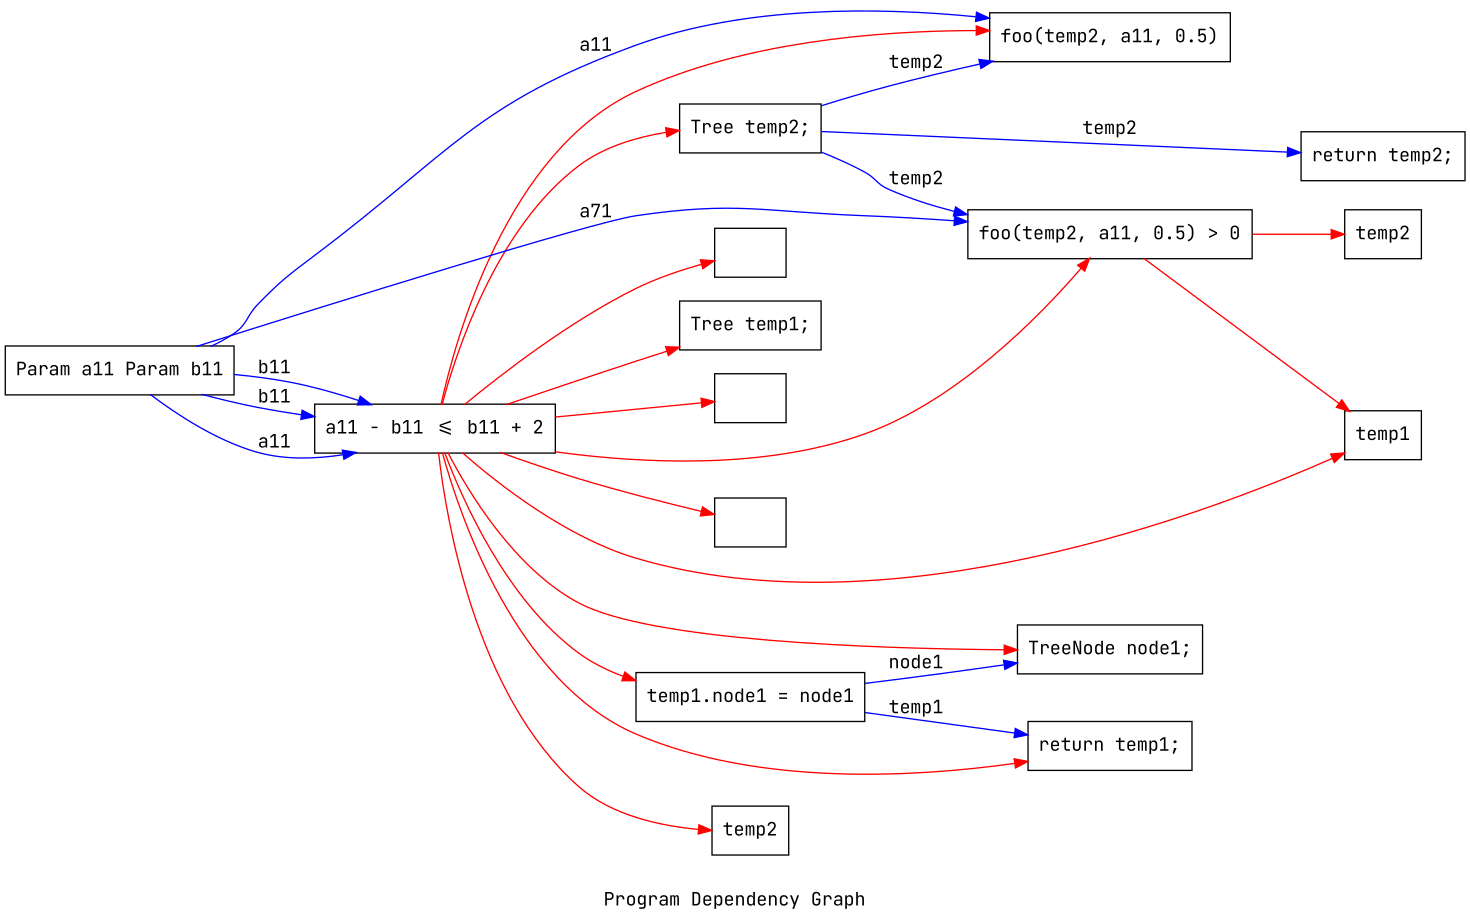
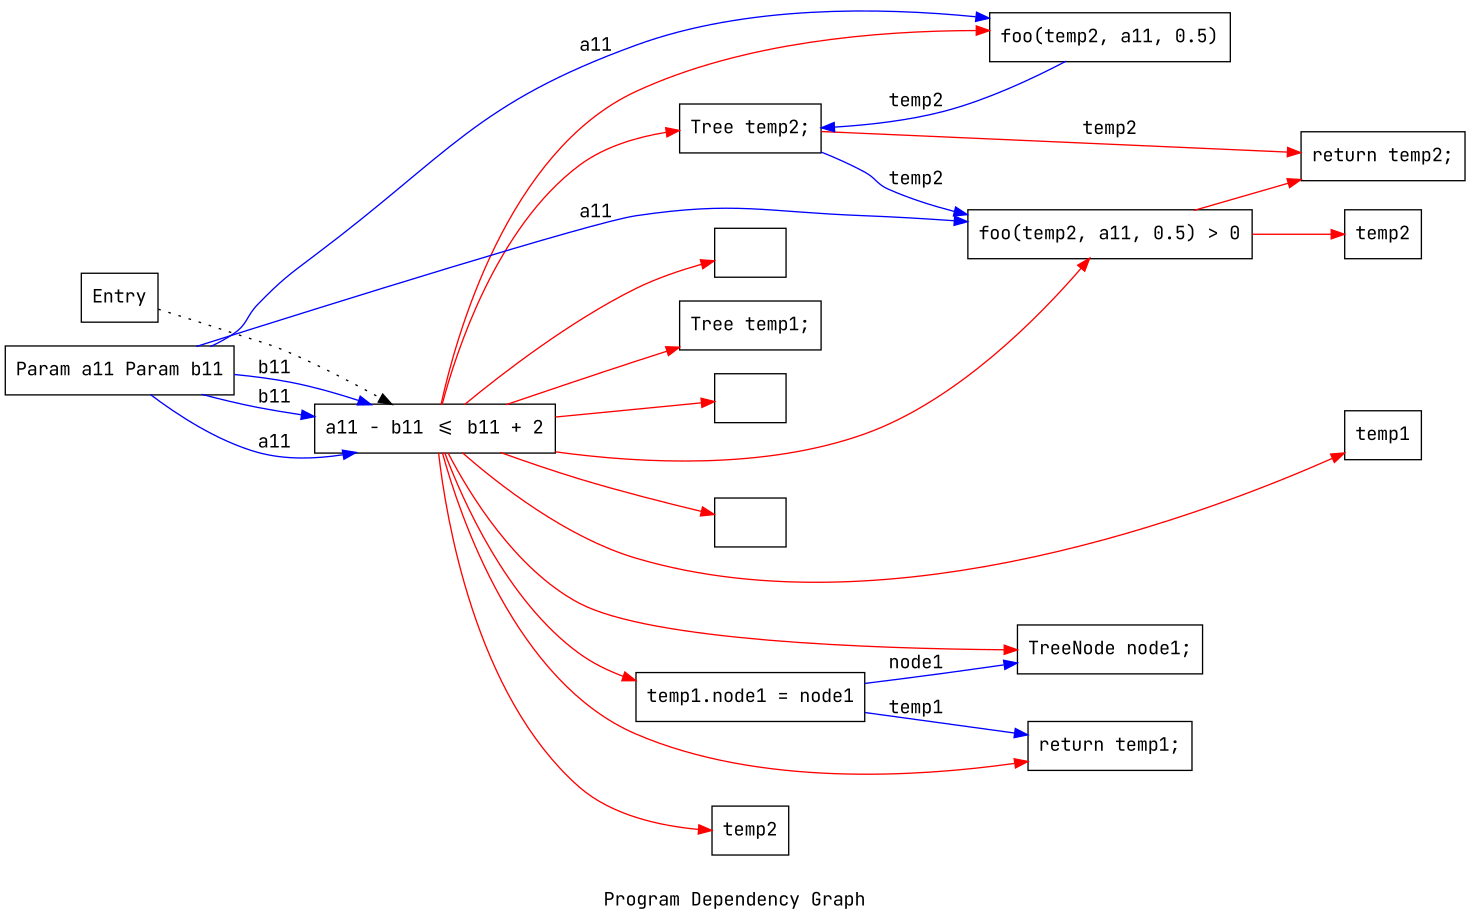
  digraph {
    fontname="JetBrains Mono"
    label="Program Dependency Graph"
    rankdir=LR
    node [fontname="JetBrains Mono" shape=record]
    edge [fontname="JetBrains Mono" color=red]
+   n1 [label="{Entry}"]
    n2 [label="{a11 - b11 \<= b11 + 2}"]
    n3 [label="{}"]
    n4 [label="{Tree temp2;}"]
    n5 [label="{foo(temp2, a11, 0.5)}"]
    n6 [label="{foo(temp2, a11, 0.5) \> 0}"]
    n7 [label="{temp2}"]
    n8 [label="{}"]
    n9 [label="{Tree temp1;}"]
    n10 [label="{}"]
    n11 [label="{TreeNode node1;}"]
    n12 [label="{temp1.node1 = node1}"]
    n13 [label="{return temp1;}"]
    n14 [label="{temp1}"]
    n15 [label="{temp2}"]
    n16 [label="{return temp2;}"]
    n17 [label="{Param a11 Param b11 }"]
+   n1 -> n2 [style=dotted color=""]
    n2 -> n3
    n2 -> n4
    n2 -> n5
    n2 -> n6
    n2 -> n7
    n2 -> n8
    n2 -> n9
    n2 -> n10
    n2 -> n11
    n2 -> n12
    n2 -> n13
    n2 -> n14
-   n4 -> n5 [color=blue label=temp2]
+   n5 -> n4 [color=blue label=temp2]
    n4 -> n6 [color=blue label=temp2]
-   n4 -> n16 [color=blue label=temp2]
+   n4 -> n16 [label=temp2]
    n6 -> n15
-   n6 -> n14
+   n6 -> n16
    n12 -> n11 [color=blue label=node1]
    n12 -> n13 [color=blue label=temp1]
    n17 -> n2 [color=blue label=a11]
    n17 -> n2 [color=blue label=b11]
    n17 -> n2 [color=blue label=b11]
    n17 -> n5 [color=blue label=a11]
-   n17 -> n6 [color=blue label=a71]
+   n17 -> n6 [color=blue label=a11]
  }
